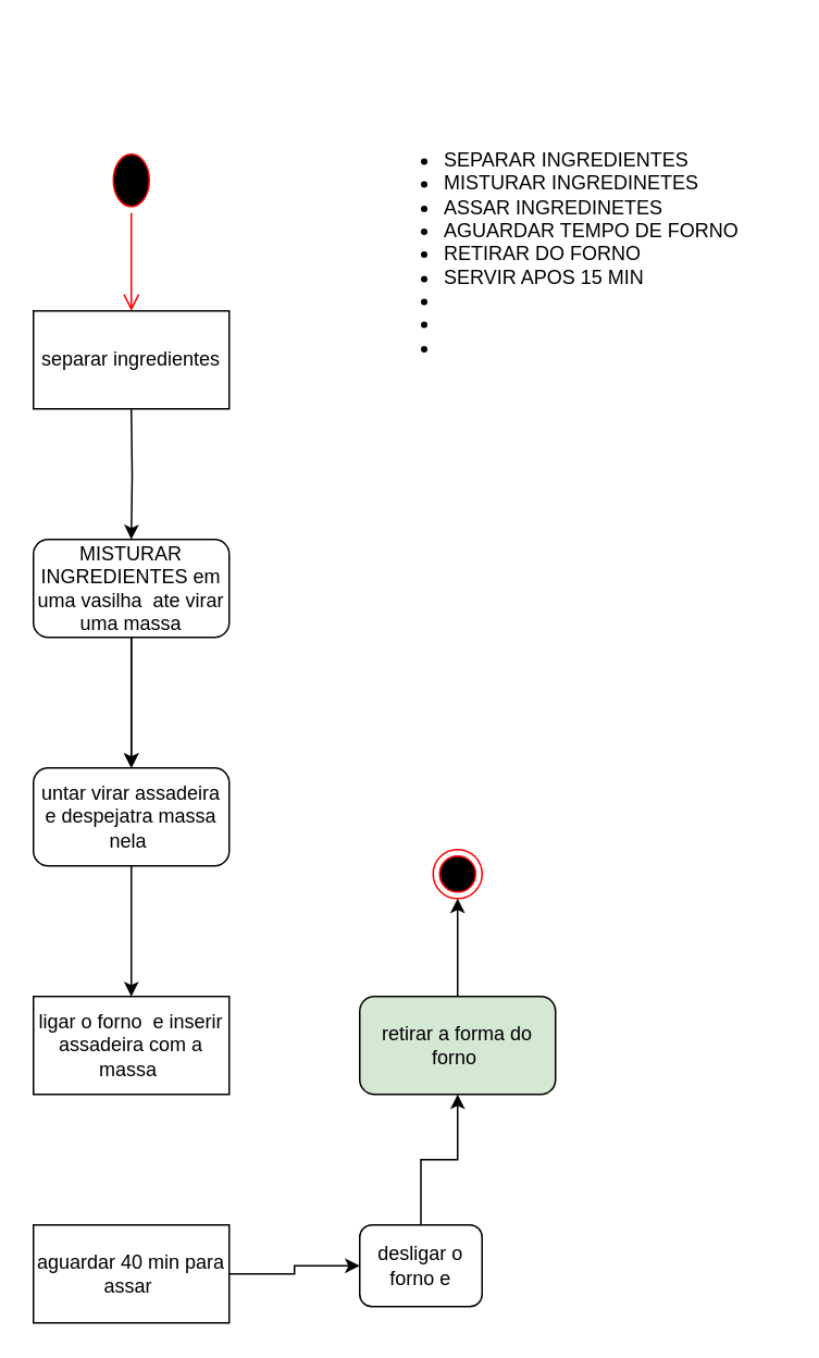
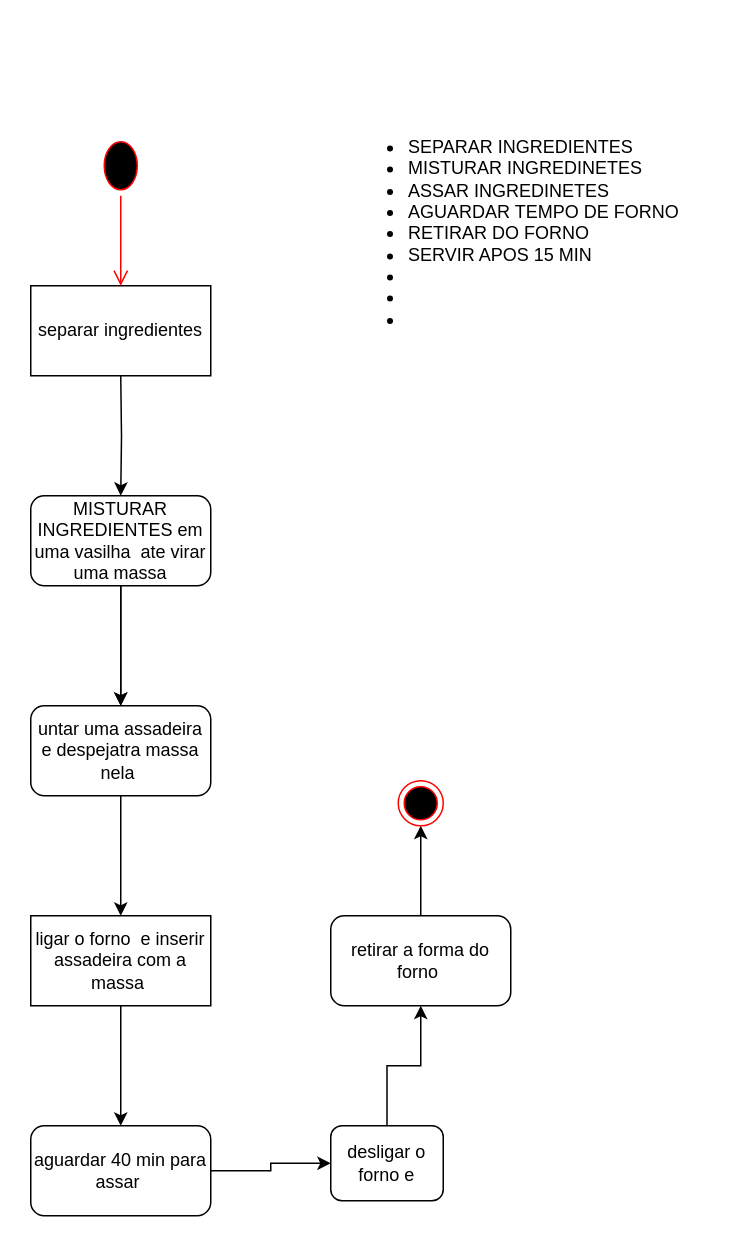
  <mxCell id="0" />
  <mxCell id="1" parent="0" />
  <mxCell id="2" value="&lt;ul&gt;&lt;li&gt;SEPARAR INGREDIENTES&lt;/li&gt;&lt;li&gt;MISTURAR INGREDINETES&amp;nbsp;&lt;/li&gt;&lt;li&gt;ASSAR INGREDINETES&amp;nbsp;&lt;/li&gt;&lt;li&gt;AGUARDAR TEMPO DE FORNO&lt;/li&gt;&lt;li&gt;RETIRAR DO FORNO&amp;nbsp;&lt;/li&gt;&lt;li&gt;SERVIR APOS 15 MIN&amp;nbsp;&amp;nbsp;&lt;/li&gt;&lt;li&gt;&lt;br&gt;&lt;/li&gt;&lt;li&gt;&lt;span style=&quot;background-color: initial;&quot;&gt;&lt;br&gt;&lt;/span&gt;&lt;/li&gt;&lt;li&gt;&lt;span style=&quot;background-color: initial;&quot;&gt;&lt;br&gt;&lt;/span&gt;&lt;/li&gt;&lt;/ul&gt;" style="text;strokeColor=none;fillColor=none;html=1;whiteSpace=wrap;verticalAlign=middle;overflow=hidden;" vertex="1" parent="1"><mxGeometry x="230" y="20" width="250" height="270" as="geometry" /></mxCell>
  <mxCell id="3" value="" style="edgeStyle=orthogonalEdgeStyle;rounded=0;orthogonalLoop=1;jettySize=auto;html=1;" edge="1" parent="1" target="6"><mxGeometry relative="1" as="geometry"><mxPoint x="80" y="250" as="sourcePoint" /></mxGeometry></mxCell>
  <mxCell id="4" value="" style="edgeStyle=orthogonalEdgeStyle;rounded=0;orthogonalLoop=1;jettySize=auto;html=1;" edge="1" parent="1" source="6"><mxGeometry relative="1" as="geometry"><mxPoint x="80" y="470" as="targetPoint" /></mxGeometry></mxCell>
  <mxCell id="5" value="" style="edgeStyle=orthogonalEdgeStyle;rounded=0;orthogonalLoop=1;jettySize=auto;html=1;" edge="1" parent="1" source="6" target="8"><mxGeometry relative="1" as="geometry" /></mxCell>
  <mxCell id="6" value="MISTURAR INGREDIENTES em uma vasilha&amp;nbsp; ate virar uma massa" style="rounded=1;whiteSpace=wrap;html=1;" vertex="1" parent="1"><mxGeometry x="20" y="330" width="120" height="60" as="geometry" /></mxCell>
  <mxCell id="7" value="" style="edgeStyle=orthogonalEdgeStyle;rounded=0;orthogonalLoop=1;jettySize=auto;html=1;" edge="1" parent="1" source="8" target="10"><mxGeometry relative="1" as="geometry" /></mxCell>
- <mxCell id="8" value="untar virar assadeira e despejatra massa nela&amp;nbsp;" style="whiteSpace=wrap;html=1;rounded=1;" vertex="1" parent="1"><mxGeometry x="20" y="470" width="120" height="60" as="geometry" /></mxCell>
+ <mxCell id="8" value="untar uma assadeira e despejatra massa nela&amp;nbsp;" style="whiteSpace=wrap;html=1;rounded=1;" vertex="1" parent="1"><mxGeometry x="20" y="470" width="120" height="60" as="geometry" /></mxCell>
+ <mxCell id="9" value="" style="edgeStyle=orthogonalEdgeStyle;rounded=0;orthogonalLoop=1;jettySize=auto;html=1;" edge="1" parent="1" source="10" target="12"><mxGeometry relative="1" as="geometry" /></mxCell>
  <mxCell id="10" value="ligar o forno&amp;nbsp; e inserir assadeira com a massa&amp;nbsp;" style="whiteSpace=wrap;html=1;rounded=0;" vertex="1" parent="1"><mxGeometry x="20" y="610" width="120" height="60" as="geometry" /></mxCell>
  <mxCell id="11" value="" style="edgeStyle=orthogonalEdgeStyle;rounded=0;orthogonalLoop=1;jettySize=auto;html=1;" edge="1" parent="1" source="12" target="15"><mxGeometry relative="1" as="geometry" /></mxCell>
- <mxCell id="12" value="aguardar 40 min para assar&amp;nbsp;" style="whiteSpace=wrap;html=1;rounded=0;" vertex="1" parent="1"><mxGeometry x="20" y="750" width="120" height="60" as="geometry" /></mxCell>
+ <mxCell id="12" value="aguardar 40 min para assar&amp;nbsp;" style="whiteSpace=wrap;html=1;rounded=1;" vertex="1" parent="1"><mxGeometry x="20" y="750" width="120" height="60" as="geometry" /></mxCell>
  <mxCell id="13" value="separar ingredientes" style="whiteSpace=wrap;html=1;" vertex="1" parent="1"><mxGeometry x="20" y="190" width="120" height="60" as="geometry" /></mxCell>
  <mxCell id="14" value="" style="edgeStyle=orthogonalEdgeStyle;rounded=0;orthogonalLoop=1;jettySize=auto;html=1;" edge="1" parent="1" source="15" target="17"><mxGeometry relative="1" as="geometry" /></mxCell>
  <mxCell id="15" value="desligar o forno e" style="whiteSpace=wrap;html=1;rounded=1;" vertex="1" parent="1"><mxGeometry x="220" y="750" width="75" height="50" as="geometry" /></mxCell>
  <mxCell id="16" style="edgeStyle=orthogonalEdgeStyle;rounded=0;orthogonalLoop=1;jettySize=auto;html=1;exitX=0.5;exitY=0;exitDx=0;exitDy=0;entryX=0.5;entryY=1;entryDx=0;entryDy=0;" edge="1" parent="1" source="17" target="18"><mxGeometry relative="1" as="geometry" /></mxCell>
- <mxCell id="17" value="retirar a forma do forno&amp;nbsp;" style="whiteSpace=wrap;html=1;rounded=1;fillColor=#d5e8d4;" vertex="1" parent="1"><mxGeometry x="220" y="610" width="120" height="60" as="geometry" /></mxCell>
+ <mxCell id="17" value="retirar a forma do forno&amp;nbsp;" style="whiteSpace=wrap;html=1;rounded=1;" vertex="1" parent="1"><mxGeometry x="220" y="610" width="120" height="60" as="geometry" /></mxCell>
  <mxCell id="18" value="" style="ellipse;html=1;shape=endState;fillColor=#000000;strokeColor=#ff0000;" vertex="1" parent="1"><mxGeometry x="265" y="520" width="30" height="30" as="geometry" /></mxCell>
  <mxCell id="19" value="" style="ellipse;html=1;shape=startState;fillColor=#000000;strokeColor=#ff0000;" vertex="1" parent="1"><mxGeometry x="65" y="90" width="30" height="40" as="geometry" /></mxCell>
  <mxCell id="20" value="" style="edgeStyle=orthogonalEdgeStyle;html=1;verticalAlign=bottom;endArrow=open;endSize=8;strokeColor=#ff0000;rounded=0;" edge="1" source="19" parent="1"><mxGeometry relative="1" as="geometry"><mxPoint x="80" y="190" as="targetPoint" /></mxGeometry></mxCell>
